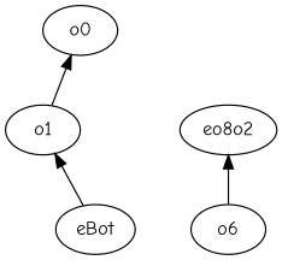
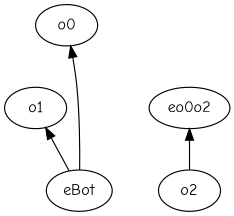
  strict digraph {
    fontname="Comic Neue"
    rankdir=BT
    node [fontname="Comic Neue"]
    edge [fontname="Comic Neue"]
    eBot
    o1
    o0
-   o2 [label=o6]
-   eo0o2 [label=eo8o2]
+   o2
+   eo0o2
    eBot -> o1
-   o1 -> o0
+   eBot -> o0
    o2 -> eo0o2
  }
